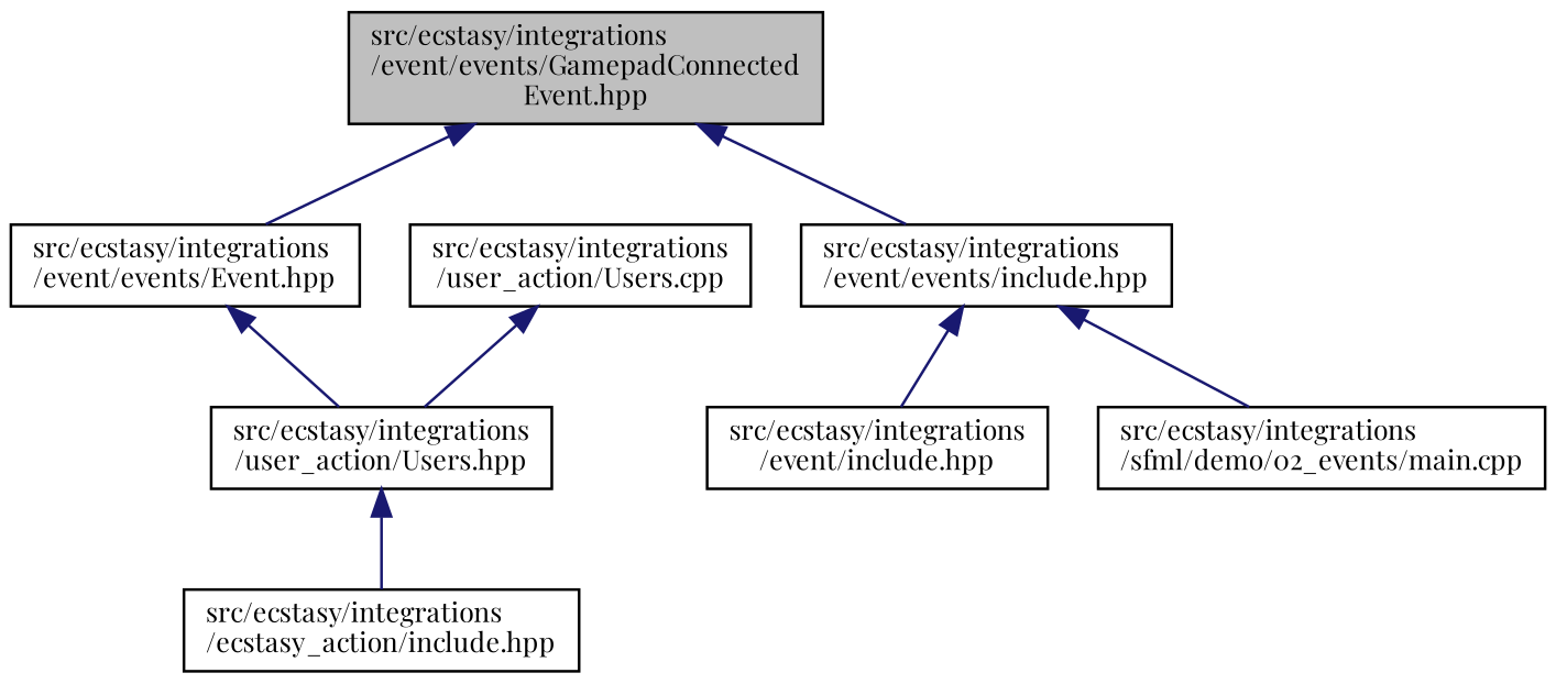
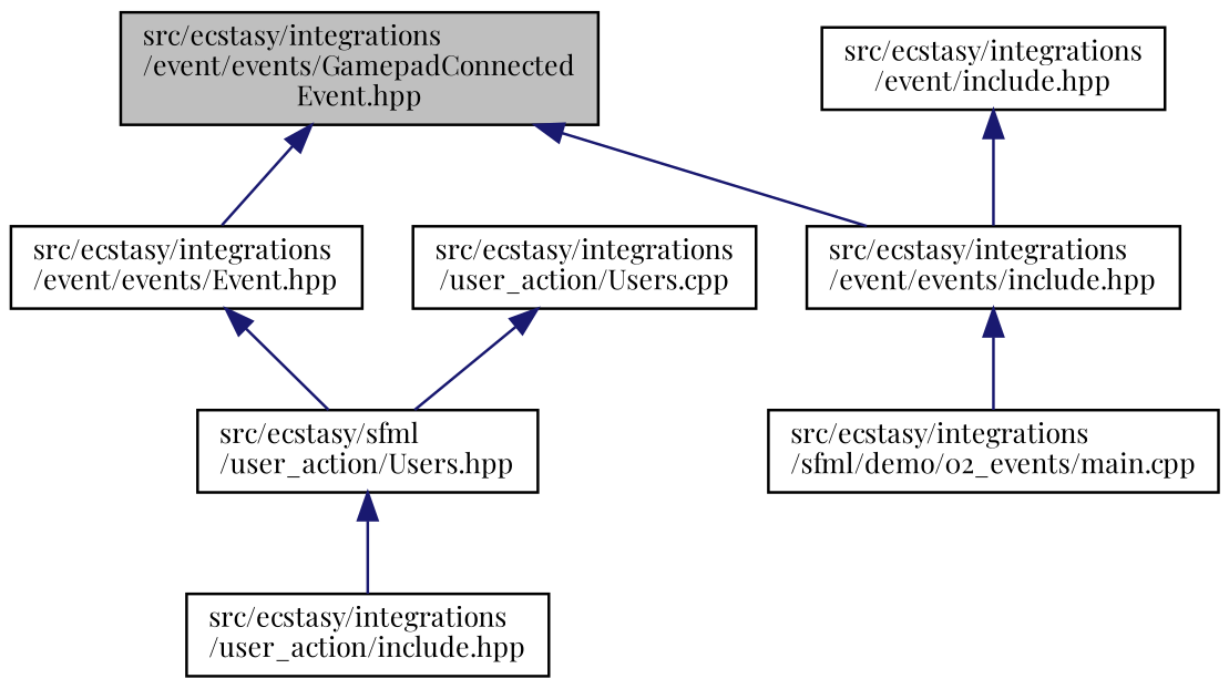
  digraph {
    fontname="Playfair Display"
    node [color=black fillcolor=white fontname="Playfair Display" fontsize=10 shape=record style=filled]
    edge [color=midnightblue dir=back fontname="Playfair Display" fontsize=10 labelfontname=Helvetica labelfontsize=10 style=solid]
    n1 [fillcolor=grey75 fontcolor=black height=0.2 label="src/ecstasy/integrations\l/event/events/GamepadConnected\lEvent.hpp" width=0.4]
    n2 [height=0.2 label="src/ecstasy/integrations\l/event/events/Event.hpp" width=0.4]
    n3 [height=0.2 label="src/ecstasy/integrations\l/event/events/include.hpp" width=0.4]
-   n4 [height=0.2 label="src/ecstasy/integrations\l/user_action/Users.hpp" width=0.4]
+   n4 [height=0.2 label="src/ecstasy/sfml\l/user_action/Users.hpp" width=0.4]
    n5 [height=0.2 label="src/ecstasy/integrations\l/event/include.hpp" width=0.4]
    n6 [height=0.2 label="src/ecstasy/integrations\l/sfml/demo/02_events/main.cpp" width=0.4]
-   n7 [height=0.2 label="src/ecstasy/integrations\l/ecstasy_action/include.hpp" width=0.4]
+   n7 [height=0.2 label="src/ecstasy/integrations\l/user_action/include.hpp" width=0.4]
    n8 [height=0.2 label="src/ecstasy/integrations\l/user_action/Users.cpp" width=0.4]
    n1 -> n2
    n1 -> n3
    n2 -> n4
-   n3 -> n5
+   n5 -> n3
    n3 -> n6
    n4 -> n7
    n8 -> n4
  }
